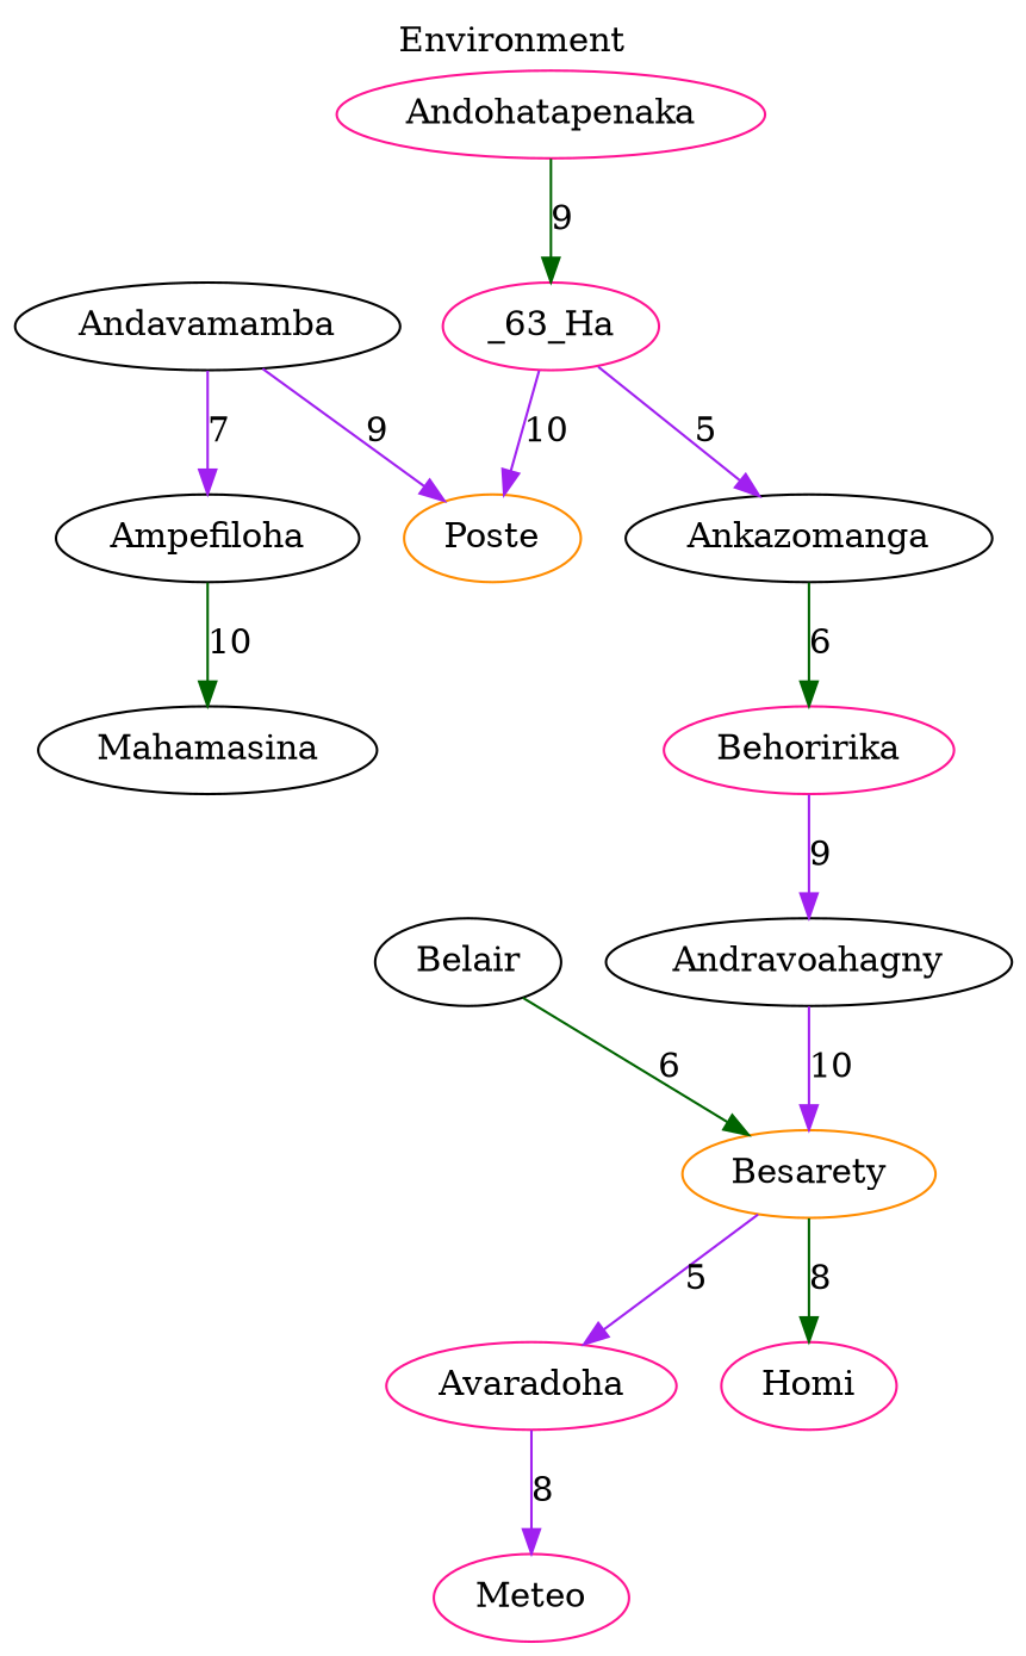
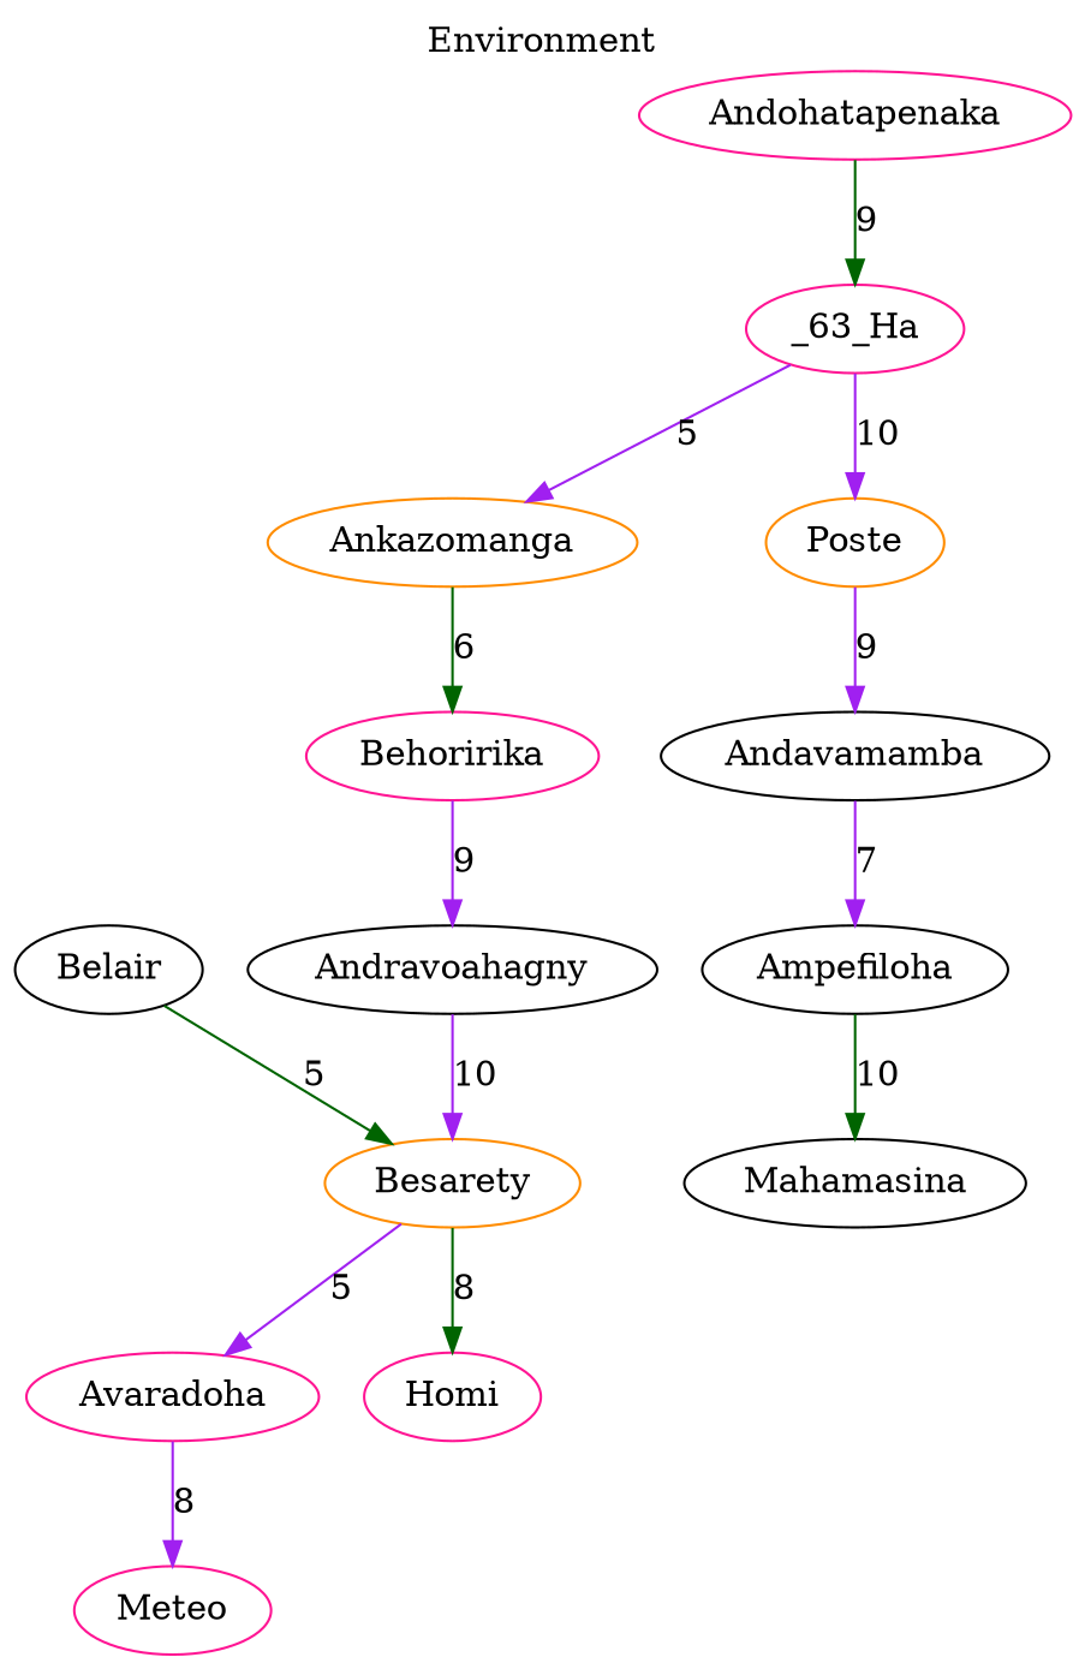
  digraph {
    label=Environment
    labelloc=t
    node [color=black]
    edge [color=purple weight=10]
    Andavamamba
    Ampefiloha
    Mahamasina
    Besarety [color=darkorange]
    Belair
    n6 [color=deeppink label=_63_Ha]
    Poste [color=darkorange]
-   Ankazomanga
+   Ankazomanga [color=darkorange]
    Behoririka [color=deeppink]
    Andohatapenaka [color=deeppink]
    Avaradoha [color=deeppink]
    Homi [color=deeppink]
    Andravoahagny
    Meteo [color=deeppink]
    Andavamamba -> Ampefiloha [label=7 weight=7]
    Ampefiloha -> Mahamasina [color=darkgreen label=10]
    Besarety -> Avaradoha [label=5 weight=5]
    Besarety -> Homi [color=darkgreen label=8 weight=8]
-   Belair -> Besarety [color=darkgreen label=6 weight=6]
+   Belair -> Besarety [color=darkgreen label=5 weight=6]
    n6 -> Poste [label=10]
    n6 -> Ankazomanga [label=5 weight=5]
-   Andavamamba -> Poste [label=9 weight=9]
+   Poste -> Andavamamba [label=9 weight=9]
    Ankazomanga -> Behoririka [color=darkgreen label=6 weight=6]
    Behoririka -> Andravoahagny [label=9 weight=9]
    Andohatapenaka -> n6 [color=darkgreen label=9 weight=9]
    Avaradoha -> Meteo [label=8 weight=8]
    Andravoahagny -> Besarety [label=10]
  }
